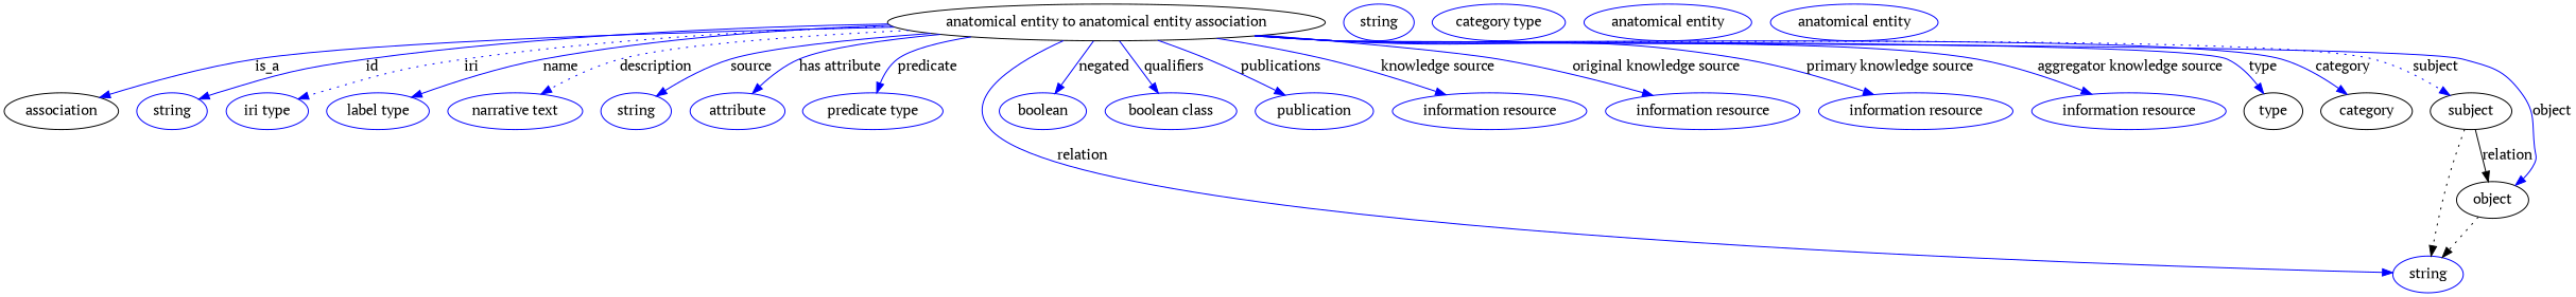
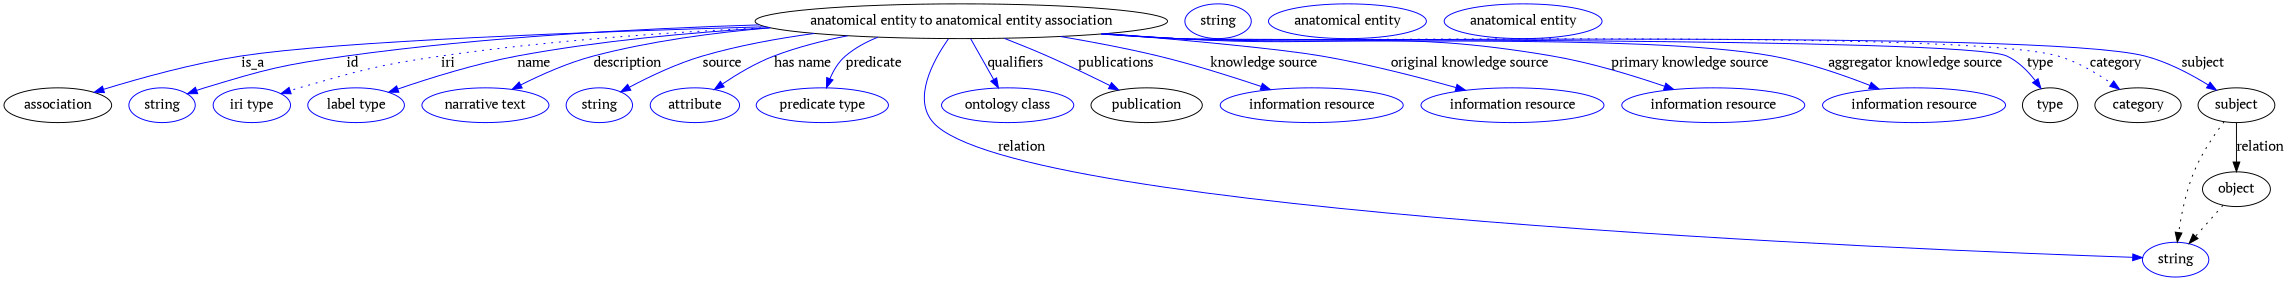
  digraph {
    fontname="PT Serif"
    node [fontname="PT Serif" color=blue]
    edge [color=blue fontname="PT Serif" style=solid]
    n1 [height=0.5 label="anatomical entity to anatomical entity association" width=5.1815 color=""]
    association [height=0.5 width=1.3902 color=""]
    n3 [height=0.5 label=string width=0.84854]
    n4 [height=0.5 label="iri type" width=1.011]
    n5 [height=0.5 label="label type" width=1.2638]
    n6 [height=0.5 label="narrative text" width=1.6068]
    n7 [height=0.5 label=string width=0.84854]
    n8 [height=0.5 label=attribute width=1.1193]
    n9 [height=0.5 label="predicate type" width=1.679]
    n10 [height=0.5 label=string width=0.84854]
-   n11 [height=0.5 label=boolean width=1.0652]
-   n12 [height=0.5 label="boolean class" width=1.7151]
-   n13 [height=0.5 label=publication width=1.3902]
+   n12 [height=0.5 label="ontology class" width=1.7151]
+   n13 [color=black height=0.5 label=publication width=1.3902]
    n14 [height=0.5 label="information resource" width=2.3651]
    n15 [height=0.5 label="information resource" width=2.3651]
    n16 [height=0.5 label="information resource" width=2.3651]
    n17 [height=0.5 label="information resource" width=2.3651]
    type [height=0.5 width=0.75 color=""]
    category [height=0.5 width=1.1374 color=""]
    subject [height=0.5 width=0.99297 color=""]
    object [height=0.5 width=0.9027 color=""]
    n22 [height=0.5 label=string width=0.84854]
-   n23 [height=0.5 label="category type" width=1.6249]
    n24 [height=0.5 label="anatomical entity" width=2.004]
    n25 [height=0.5 label="anatomical entity" width=2.004]
    n1 -> association [label=is_a style=""]
    n1 -> n3 [label=id]
    n1 -> n4 [label=iri style=dotted]
    n1 -> n5 [label=name]
-   n1 -> n6 [label=description style=dotted]
+   n1 -> n6 [label=description]
    n1 -> n7 [label=source]
-   n1 -> n8 [label="has attribute"]
+   n1 -> n8 [label="has name"]
    n1 -> n9 [label=predicate]
    n1 -> n10 [label=relation]
-   n1 -> n11 [label=negated]
    n1 -> n12 [label=qualifiers]
    n1 -> n13 [label=publications]
    n1 -> n14 [label="knowledge source"]
    n1 -> n15 [label="original knowledge source"]
    n1 -> n16 [label="primary knowledge source"]
    n1 -> n17 [label="aggregator knowledge source"]
    n1 -> type [label=type]
-   n1 -> category [label=category]
-   n1 -> subject [label=subject style=dotted]
-   n1 -> object [label=object]
+   n1 -> category [label=category style=dotted]
+   n1 -> subject [label=subject]
    subject -> n10 [style=dotted color=""]
    subject -> object [label=relation color="" style=""]
    object -> n10 [style=dotted color=""]
  }
